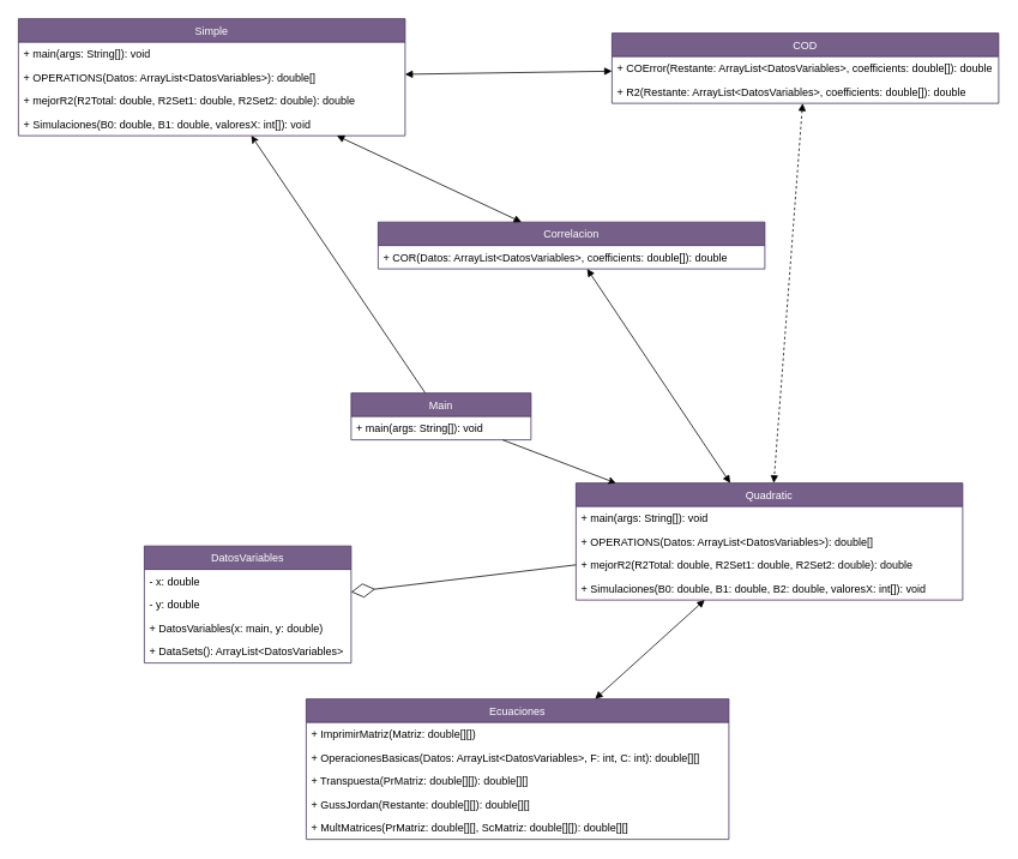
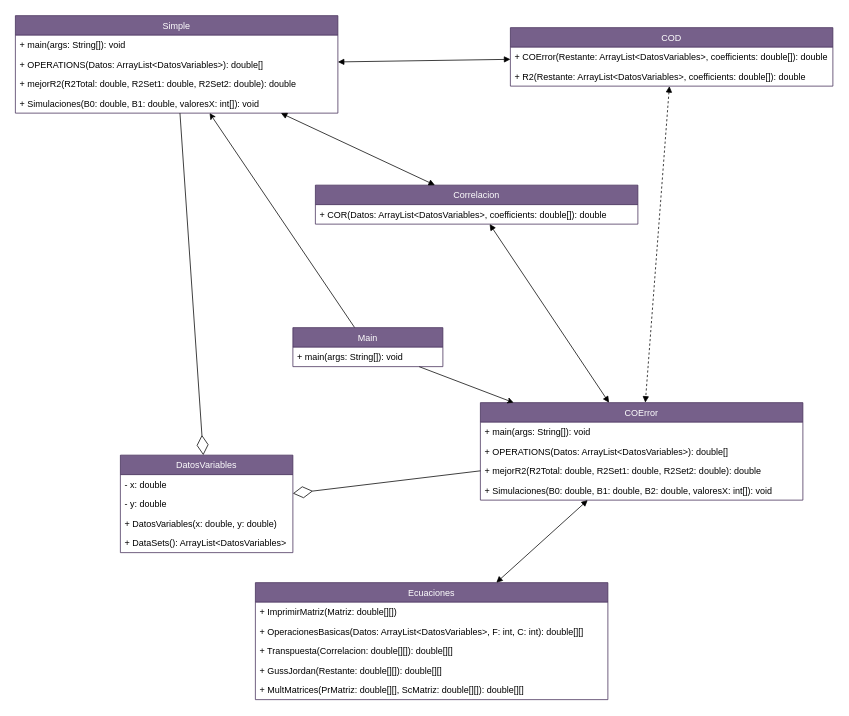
  <mxCell id="0" />
  <mxCell id="1" parent="0" />
  <mxCell id="2" value="DatosVariables" style="swimlane;fontStyle=0;childLayout=stackLayout;horizontal=1;startSize=26;fillColor=#76608a;horizontalStack=0;resizeParent=1;resizeParentMax=0;resizeLast=0;collapsible=1;marginBottom=0;strokeColor=#432D57;fontColor=#ffffff;" vertex="1" parent="1"><mxGeometry x="160" y="606" width="230" height="130" as="geometry" /></mxCell>
  <mxCell id="3" value="- x: double " style="text;strokeColor=none;fillColor=none;align=left;verticalAlign=top;spacingLeft=4;spacingRight=4;overflow=hidden;rotatable=0;points=[[0,0.5],[1,0.5]];portConstraint=eastwest;" vertex="1" parent="2"><mxGeometry y="26" width="230" height="26" as="geometry" /></mxCell>
  <mxCell id="4" value="- y: double" style="text;strokeColor=none;fillColor=none;align=left;verticalAlign=top;spacingLeft=4;spacingRight=4;overflow=hidden;rotatable=0;points=[[0,0.5],[1,0.5]];portConstraint=eastwest;" vertex="1" parent="2"><mxGeometry y="52" width="230" height="26" as="geometry" /></mxCell>
- <mxCell id="5" value="+ DatosVariables(x: main, y: double) " style="text;strokeColor=none;fillColor=none;align=left;verticalAlign=top;spacingLeft=4;spacingRight=4;overflow=hidden;rotatable=0;points=[[0,0.5],[1,0.5]];portConstraint=eastwest;" vertex="1" parent="2"><mxGeometry y="78" width="230" height="26" as="geometry" /></mxCell>
+ <mxCell id="5" value="+ DatosVariables(x: double, y: double) " style="text;strokeColor=none;fillColor=none;align=left;verticalAlign=top;spacingLeft=4;spacingRight=4;overflow=hidden;rotatable=0;points=[[0,0.5],[1,0.5]];portConstraint=eastwest;" vertex="1" parent="2"><mxGeometry y="78" width="230" height="26" as="geometry" /></mxCell>
  <mxCell id="6" value="+ DataSets(): ArrayList&lt;DatosVariables&gt;" style="text;strokeColor=none;fillColor=none;align=left;verticalAlign=top;spacingLeft=4;spacingRight=4;overflow=hidden;rotatable=0;points=[[0,0.5],[1,0.5]];portConstraint=eastwest;" vertex="1" parent="2"><mxGeometry y="104" width="230" height="26" as="geometry" /></mxCell>
  <mxCell id="7" value="Ecuaciones" style="swimlane;fontStyle=0;childLayout=stackLayout;horizontal=1;startSize=26;fillColor=#76608a;horizontalStack=0;resizeParent=1;resizeParentMax=0;resizeLast=0;collapsible=1;marginBottom=0;fontColor=#ffffff;strokeColor=#432D57;" vertex="1" parent="1"><mxGeometry x="340" y="776" width="470" height="156" as="geometry" /></mxCell>
  <mxCell id="8" value="+ ImprimirMatriz(Matriz: double[][])" style="text;strokeColor=none;fillColor=none;align=left;verticalAlign=top;spacingLeft=4;spacingRight=4;overflow=hidden;rotatable=0;points=[[0,0.5],[1,0.5]];portConstraint=eastwest;" vertex="1" parent="7"><mxGeometry y="26" width="470" height="26" as="geometry" /></mxCell>
  <mxCell id="9" value="+ OperacionesBasicas(Datos: ArrayList&lt;DatosVariables&gt;, F: int, C: int): double[][]" style="text;strokeColor=none;fillColor=none;align=left;verticalAlign=top;spacingLeft=4;spacingRight=4;overflow=hidden;rotatable=0;points=[[0,0.5],[1,0.5]];portConstraint=eastwest;" vertex="1" parent="7"><mxGeometry y="52" width="470" height="26" as="geometry" /></mxCell>
- <mxCell id="10" value="+ Transpuesta(PrMatriz: double[][]): double[][]" style="text;strokeColor=none;fillColor=none;align=left;verticalAlign=top;spacingLeft=4;spacingRight=4;overflow=hidden;rotatable=0;points=[[0,0.5],[1,0.5]];portConstraint=eastwest;" vertex="1" parent="7"><mxGeometry y="78" width="470" height="26" as="geometry" /></mxCell>
+ <mxCell id="10" value="+ Transpuesta(Correlacion: double[][]): double[][]" style="text;strokeColor=none;fillColor=none;align=left;verticalAlign=top;spacingLeft=4;spacingRight=4;overflow=hidden;rotatable=0;points=[[0,0.5],[1,0.5]];portConstraint=eastwest;" vertex="1" parent="7"><mxGeometry y="78" width="470" height="26" as="geometry" /></mxCell>
  <mxCell id="11" value="+ GussJordan(Restante: double[][]): double[][]" style="text;strokeColor=none;fillColor=none;align=left;verticalAlign=top;spacingLeft=4;spacingRight=4;overflow=hidden;rotatable=0;points=[[0,0.5],[1,0.5]];portConstraint=eastwest;" vertex="1" parent="7"><mxGeometry y="104" width="470" height="26" as="geometry" /></mxCell>
  <mxCell id="12" value="+ MultMatrices(PrMatriz: double[][], ScMatriz: double[][]): double[][]" style="text;strokeColor=none;fillColor=none;align=left;verticalAlign=top;spacingLeft=4;spacingRight=4;overflow=hidden;rotatable=0;points=[[0,0.5],[1,0.5]];portConstraint=eastwest;" vertex="1" parent="7"><mxGeometry y="130" width="470" height="26" as="geometry" /></mxCell>
  <mxCell id="13" value="COD" style="swimlane;fontStyle=0;childLayout=stackLayout;horizontal=1;startSize=26;fillColor=#76608a;horizontalStack=0;resizeParent=1;resizeParentMax=0;resizeLast=0;collapsible=1;marginBottom=0;fontColor=#ffffff;strokeColor=#432D57;" vertex="1" parent="1"><mxGeometry x="680" y="36" width="430" height="78" as="geometry" /></mxCell>
  <mxCell id="14" value="+ COError(Restante: ArrayList&lt;DatosVariables&gt;, coefficients: double[]): double" style="text;strokeColor=none;fillColor=none;align=left;verticalAlign=top;spacingLeft=4;spacingRight=4;overflow=hidden;rotatable=0;points=[[0,0.5],[1,0.5]];portConstraint=eastwest;" vertex="1" parent="13"><mxGeometry y="26" width="430" height="26" as="geometry" /></mxCell>
  <mxCell id="15" value="+ R2(Restante: ArrayList&lt;DatosVariables&gt;, coefficients: double[]): double" style="text;strokeColor=none;fillColor=none;align=left;verticalAlign=top;spacingLeft=4;spacingRight=4;overflow=hidden;rotatable=0;points=[[0,0.5],[1,0.5]];portConstraint=eastwest;" vertex="1" parent="13"><mxGeometry y="52" width="430" height="26" as="geometry" /></mxCell>
  <mxCell id="16" value="Correlacion" style="swimlane;fontStyle=0;childLayout=stackLayout;horizontal=1;startSize=26;fillColor=#76608a;horizontalStack=0;resizeParent=1;resizeParentMax=0;resizeLast=0;collapsible=1;marginBottom=0;fontColor=#ffffff;strokeColor=#432D57;" vertex="1" parent="1"><mxGeometry x="420" y="246" width="430" height="52" as="geometry" /></mxCell>
  <mxCell id="17" value="+ COR(Datos: ArrayList&lt;DatosVariables&gt;, coefficients: double[]): double" style="text;strokeColor=none;fillColor=none;align=left;verticalAlign=top;spacingLeft=4;spacingRight=4;overflow=hidden;rotatable=0;points=[[0,0.5],[1,0.5]];portConstraint=eastwest;" vertex="1" parent="16"><mxGeometry y="26" width="430" height="26" as="geometry" /></mxCell>
  <mxCell id="18" value="Simple" style="swimlane;fontStyle=0;childLayout=stackLayout;horizontal=1;startSize=26;fillColor=#76608a;horizontalStack=0;resizeParent=1;resizeParentMax=0;resizeLast=0;collapsible=1;marginBottom=0;fontColor=#ffffff;strokeColor=#432D57;" vertex="1" parent="1"><mxGeometry x="20" y="20" width="430" height="130" as="geometry" /></mxCell>
  <mxCell id="19" value="+ main(args: String[]): void" style="text;strokeColor=none;fillColor=none;align=left;verticalAlign=top;spacingLeft=4;spacingRight=4;overflow=hidden;rotatable=0;points=[[0,0.5],[1,0.5]];portConstraint=eastwest;" vertex="1" parent="18"><mxGeometry y="26" width="430" height="26" as="geometry" /></mxCell>
  <mxCell id="20" value="+ OPERATIONS(Datos: ArrayList&lt;DatosVariables&gt;): double[]" style="text;strokeColor=none;fillColor=none;align=left;verticalAlign=top;spacingLeft=4;spacingRight=4;overflow=hidden;rotatable=0;points=[[0,0.5],[1,0.5]];portConstraint=eastwest;" vertex="1" parent="18"><mxGeometry y="52" width="430" height="26" as="geometry" /></mxCell>
  <mxCell id="21" value="+ mejorR2(R2Total: double, R2Set1: double, R2Set2: double): double" style="text;strokeColor=none;fillColor=none;align=left;verticalAlign=top;spacingLeft=4;spacingRight=4;overflow=hidden;rotatable=0;points=[[0,0.5],[1,0.5]];portConstraint=eastwest;" vertex="1" parent="18"><mxGeometry y="78" width="430" height="26" as="geometry" /></mxCell>
  <mxCell id="22" value="+ Simulaciones(B0: double, B1: double, valoresX: int[]): void" style="text;strokeColor=none;fillColor=none;align=left;verticalAlign=top;spacingLeft=4;spacingRight=4;overflow=hidden;rotatable=0;points=[[0,0.5],[1,0.5]];portConstraint=eastwest;" vertex="1" parent="18"><mxGeometry y="104" width="430" height="26" as="geometry" /></mxCell>
- <mxCell id="23" value="Quadratic" style="swimlane;fontStyle=0;childLayout=stackLayout;horizontal=1;startSize=26;fillColor=#76608a;horizontalStack=0;resizeParent=1;resizeParentMax=0;resizeLast=0;collapsible=1;marginBottom=0;fontColor=#ffffff;strokeColor=#432D57;" vertex="1" parent="1"><mxGeometry x="640" y="536" width="430" height="130" as="geometry" /></mxCell>
+ <mxCell id="23" value="COError" style="swimlane;fontStyle=0;childLayout=stackLayout;horizontal=1;startSize=26;fillColor=#76608a;horizontalStack=0;resizeParent=1;resizeParentMax=0;resizeLast=0;collapsible=1;marginBottom=0;fontColor=#ffffff;strokeColor=#432D57;" vertex="1" parent="1"><mxGeometry x="640" y="536" width="430" height="130" as="geometry" /></mxCell>
  <mxCell id="24" value="+ main(args: String[]): void" style="text;strokeColor=none;fillColor=none;align=left;verticalAlign=top;spacingLeft=4;spacingRight=4;overflow=hidden;rotatable=0;points=[[0,0.5],[1,0.5]];portConstraint=eastwest;" vertex="1" parent="23"><mxGeometry y="26" width="430" height="26" as="geometry" /></mxCell>
  <mxCell id="25" value="+ OPERATIONS(Datos: ArrayList&lt;DatosVariables&gt;): double[]" style="text;strokeColor=none;fillColor=none;align=left;verticalAlign=top;spacingLeft=4;spacingRight=4;overflow=hidden;rotatable=0;points=[[0,0.5],[1,0.5]];portConstraint=eastwest;" vertex="1" parent="23"><mxGeometry y="52" width="430" height="26" as="geometry" /></mxCell>
  <mxCell id="26" value="+ mejorR2(R2Total: double, R2Set1: double, R2Set2: double): double" style="text;strokeColor=none;fillColor=none;align=left;verticalAlign=top;spacingLeft=4;spacingRight=4;overflow=hidden;rotatable=0;points=[[0,0.5],[1,0.5]];portConstraint=eastwest;" vertex="1" parent="23"><mxGeometry y="78" width="430" height="26" as="geometry" /></mxCell>
  <mxCell id="27" value=" + Simulaciones(B0: double, B1: double, B2: double, valoresX: int[]): void" style="text;strokeColor=none;fillColor=none;align=left;verticalAlign=top;spacingLeft=4;spacingRight=4;overflow=hidden;rotatable=0;points=[[0,0.5],[1,0.5]];portConstraint=eastwest;" vertex="1" parent="23"><mxGeometry y="104" width="430" height="26" as="geometry" /></mxCell>
  <mxCell id="28" style="edgeStyle=none;html=1;" edge="1" parent="1" source="30" target="18"><mxGeometry relative="1" as="geometry" /></mxCell>
  <mxCell id="29" style="edgeStyle=none;html=1;" edge="1" parent="1" source="30" target="23"><mxGeometry relative="1" as="geometry" /></mxCell>
  <mxCell id="30" value="Main" style="swimlane;fontStyle=0;childLayout=stackLayout;horizontal=1;startSize=26;fillColor=#76608a;horizontalStack=0;resizeParent=1;resizeParentMax=0;resizeLast=0;collapsible=1;marginBottom=0;fontColor=#ffffff;strokeColor=#432D57;" vertex="1" parent="1"><mxGeometry x="390" y="436" width="200" height="52" as="geometry" /></mxCell>
  <mxCell id="31" value="+ main(args: String[]): void" style="text;strokeColor=none;fillColor=none;align=left;verticalAlign=top;spacingLeft=4;spacingRight=4;overflow=hidden;rotatable=0;points=[[0,0.5],[1,0.5]];portConstraint=eastwest;" vertex="1" parent="30"><mxGeometry y="26" width="200" height="26" as="geometry" /></mxCell>
+ <mxCell id="32" value="" style="endArrow=diamondThin;endFill=0;endSize=24;html=1;" edge="1" parent="1" source="18" target="2"><mxGeometry width="160" relative="1" as="geometry"><mxPoint x="170" y="56" as="sourcePoint" /><mxPoint x="330" y="56" as="targetPoint" /></mxGeometry></mxCell>
  <mxCell id="33" value="" style="endArrow=diamondThin;endFill=0;endSize=24;html=1;" edge="1" parent="1" source="23" target="2"><mxGeometry width="160" relative="1" as="geometry"><mxPoint x="610" y="596" as="sourcePoint" /><mxPoint x="770" y="596" as="targetPoint" /></mxGeometry></mxCell>
  <mxCell id="34" value="" style="endArrow=block;startArrow=block;endFill=1;startFill=1;html=1;" edge="1" parent="1" source="16" target="23"><mxGeometry width="160" relative="1" as="geometry"><mxPoint x="640" y="406" as="sourcePoint" /><mxPoint x="800" y="406" as="targetPoint" /></mxGeometry></mxCell>
  <mxCell id="35" value="" style="endArrow=block;startArrow=block;endFill=1;startFill=1;html=1;dashed=1;" edge="1" parent="1" source="13" target="23"><mxGeometry width="160" relative="1" as="geometry"><mxPoint x="900" y="266" as="sourcePoint" /><mxPoint x="1060" y="266" as="targetPoint" /></mxGeometry></mxCell>
  <mxCell id="36" value="" style="endArrow=block;startArrow=block;endFill=1;startFill=1;html=1;" edge="1" parent="1" source="7" target="23"><mxGeometry width="160" relative="1" as="geometry"><mxPoint x="560" y="706" as="sourcePoint" /><mxPoint x="720" y="706" as="targetPoint" /></mxGeometry></mxCell>
  <mxCell id="37" value="" style="endArrow=block;startArrow=block;endFill=1;startFill=1;html=1;" edge="1" parent="1" source="18" target="13"><mxGeometry width="160" relative="1" as="geometry"><mxPoint x="480" y="146" as="sourcePoint" /><mxPoint x="640" y="146" as="targetPoint" /></mxGeometry></mxCell>
  <mxCell id="38" value="" style="endArrow=block;startArrow=block;endFill=1;startFill=1;html=1;" edge="1" parent="1" source="18" target="16"><mxGeometry width="160" relative="1" as="geometry"><mxPoint x="610" y="166" as="sourcePoint" /><mxPoint x="770" y="166" as="targetPoint" /></mxGeometry></mxCell>
